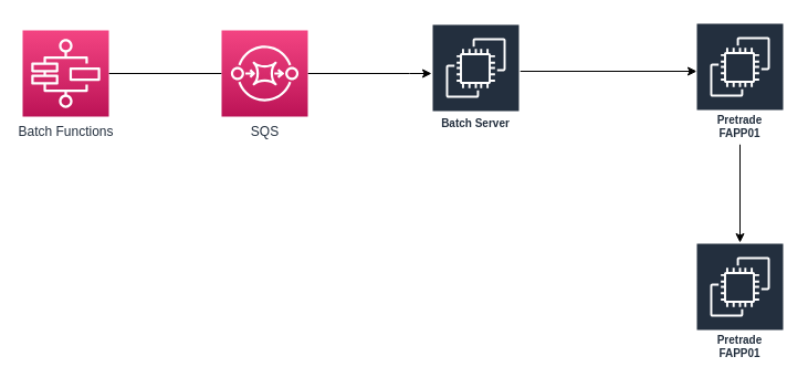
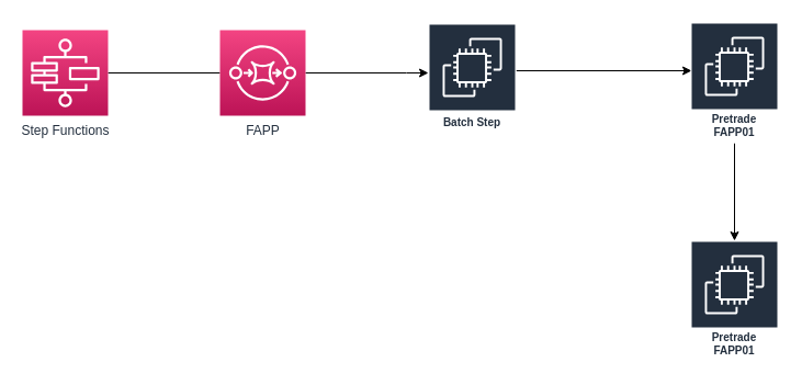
  <mxCell id="0" />
  <mxCell id="1" parent="0" />
  <mxCell id="2" style="edgeStyle=orthogonalEdgeStyle;rounded=0;orthogonalLoop=1;jettySize=auto;html=1;exitX=1;exitY=0.5;exitDx=0;exitDy=0;exitPerimeter=0;endArrow=none;" edge="1" parent="1" source="3" target="5"><mxGeometry relative="1" as="geometry" /></mxCell>
- <mxCell id="3" value="Batch Functions" style="points=[[0,0,0],[0.25,0,0],[0.5,0,0],[0.75,0,0],[1,0,0],[0,1,0],[0.25,1,0],[0.5,1,0],[0.75,1,0],[1,1,0],[0,0.25,0],[0,0.5,0],[0,0.75,0],[1,0.25,0],[1,0.5,0],[1,0.75,0]];outlineConnect=0;fontColor=#232F3E;gradientColor=#F34482;gradientDirection=north;fillColor=#BC1356;strokeColor=#ffffff;dashed=0;verticalLabelPosition=bottom;verticalAlign=top;align=center;html=1;fontSize=12;fontStyle=0;aspect=fixed;shape=mxgraph.aws4.resourceIcon;resIcon=mxgraph.aws4.step_functions;" vertex="1" parent="1"><mxGeometry x="20" y="27" width="78" height="78" as="geometry" /></mxCell>
+ <mxCell id="3" value="Step Functions" style="points=[[0,0,0],[0.25,0,0],[0.5,0,0],[0.75,0,0],[1,0,0],[0,1,0],[0.25,1,0],[0.5,1,0],[0.75,1,0],[1,1,0],[0,0.25,0],[0,0.5,0],[0,0.75,0],[1,0.25,0],[1,0.5,0],[1,0.75,0]];outlineConnect=0;fontColor=#232F3E;gradientColor=#F34482;gradientDirection=north;fillColor=#BC1356;strokeColor=#ffffff;dashed=0;verticalLabelPosition=bottom;verticalAlign=top;align=center;html=1;fontSize=12;fontStyle=0;aspect=fixed;shape=mxgraph.aws4.resourceIcon;resIcon=mxgraph.aws4.step_functions;" vertex="1" parent="1"><mxGeometry x="20" y="27" width="78" height="78" as="geometry" /></mxCell>
  <mxCell id="4" style="edgeStyle=orthogonalEdgeStyle;rounded=0;orthogonalLoop=1;jettySize=auto;html=1;exitX=1;exitY=0.5;exitDx=0;exitDy=0;exitPerimeter=0;" edge="1" parent="1" source="5" target="7"><mxGeometry relative="1" as="geometry"><Array as="points"><mxPoint x="370" y="66" /><mxPoint x="370" y="66" /></Array></mxGeometry></mxCell>
- <mxCell id="5" value="SQS" style="points=[[0,0,0],[0.25,0,0],[0.5,0,0],[0.75,0,0],[1,0,0],[0,1,0],[0.25,1,0],[0.5,1,0],[0.75,1,0],[1,1,0],[0,0.25,0],[0,0.5,0],[0,0.75,0],[1,0.25,0],[1,0.5,0],[1,0.75,0]];outlineConnect=0;fontColor=#232F3E;gradientColor=#F34482;gradientDirection=north;fillColor=#BC1356;strokeColor=#ffffff;dashed=0;verticalLabelPosition=bottom;verticalAlign=top;align=center;html=1;fontSize=12;fontStyle=0;aspect=fixed;shape=mxgraph.aws4.resourceIcon;resIcon=mxgraph.aws4.sqs;" vertex="1" parent="1"><mxGeometry x="200" y="27" width="78" height="78" as="geometry" /></mxCell>
+ <mxCell id="5" value="FAPP" style="points=[[0,0,0],[0.25,0,0],[0.5,0,0],[0.75,0,0],[1,0,0],[0,1,0],[0.25,1,0],[0.5,1,0],[0.75,1,0],[1,1,0],[0,0.25,0],[0,0.5,0],[0,0.75,0],[1,0.25,0],[1,0.5,0],[1,0.75,0]];outlineConnect=0;fontColor=#232F3E;gradientColor=#F34482;gradientDirection=north;fillColor=#BC1356;strokeColor=#ffffff;dashed=0;verticalLabelPosition=bottom;verticalAlign=top;align=center;html=1;fontSize=12;fontStyle=0;aspect=fixed;shape=mxgraph.aws4.resourceIcon;resIcon=mxgraph.aws4.sqs;" vertex="1" parent="1"><mxGeometry x="200" y="27" width="78" height="78" as="geometry" /></mxCell>
  <mxCell id="6" style="edgeStyle=orthogonalEdgeStyle;rounded=0;orthogonalLoop=1;jettySize=auto;html=1;" edge="1" parent="1"><mxGeometry relative="1" as="geometry"><mxPoint x="630" y="64" as="targetPoint" /><mxPoint x="470" y="64" as="sourcePoint" /></mxGeometry></mxCell>
- <mxCell id="7" value="Batch Server" style="outlineConnect=0;fontColor=#232F3E;gradientColor=none;strokeColor=#ffffff;fillColor=#232F3E;dashed=0;verticalLabelPosition=middle;verticalAlign=bottom;align=center;html=1;whiteSpace=wrap;fontSize=10;fontStyle=1;spacing=3;shape=mxgraph.aws4.productIcon;prIcon=mxgraph.aws4.ec2;" vertex="1" parent="1"><mxGeometry x="390" y="21" width="80" height="100" as="geometry" /></mxCell>
+ <mxCell id="7" value="Batch Step" style="outlineConnect=0;fontColor=#232F3E;gradientColor=none;strokeColor=#ffffff;fillColor=#232F3E;dashed=0;verticalLabelPosition=middle;verticalAlign=bottom;align=center;html=1;whiteSpace=wrap;fontSize=10;fontStyle=1;spacing=3;shape=mxgraph.aws4.productIcon;prIcon=mxgraph.aws4.ec2;" vertex="1" parent="1"><mxGeometry x="390" y="21" width="80" height="100" as="geometry" /></mxCell>
  <mxCell id="8" style="edgeStyle=orthogonalEdgeStyle;rounded=0;orthogonalLoop=1;jettySize=auto;html=1;" edge="1" parent="1" source="9" target="10"><mxGeometry relative="1" as="geometry" /></mxCell>
  <mxCell id="9" value="Pretrade FAPP01" style="outlineConnect=0;fontColor=#232F3E;gradientColor=none;strokeColor=#ffffff;fillColor=#232F3E;dashed=0;verticalLabelPosition=middle;verticalAlign=bottom;align=center;html=1;whiteSpace=wrap;fontSize=10;fontStyle=1;spacing=3;shape=mxgraph.aws4.productIcon;prIcon=mxgraph.aws4.ec2;" vertex="1" parent="1"><mxGeometry x="629" y="20" width="80" height="110" as="geometry" /></mxCell>
  <mxCell id="10" value="Pretrade FAPP01" style="outlineConnect=0;fontColor=#232F3E;gradientColor=none;strokeColor=#ffffff;fillColor=#232F3E;dashed=0;verticalLabelPosition=middle;verticalAlign=bottom;align=center;html=1;whiteSpace=wrap;fontSize=10;fontStyle=1;spacing=3;shape=mxgraph.aws4.productIcon;prIcon=mxgraph.aws4.ec2;" vertex="1" parent="1"><mxGeometry x="629" y="219" width="80" height="110" as="geometry" /></mxCell>
